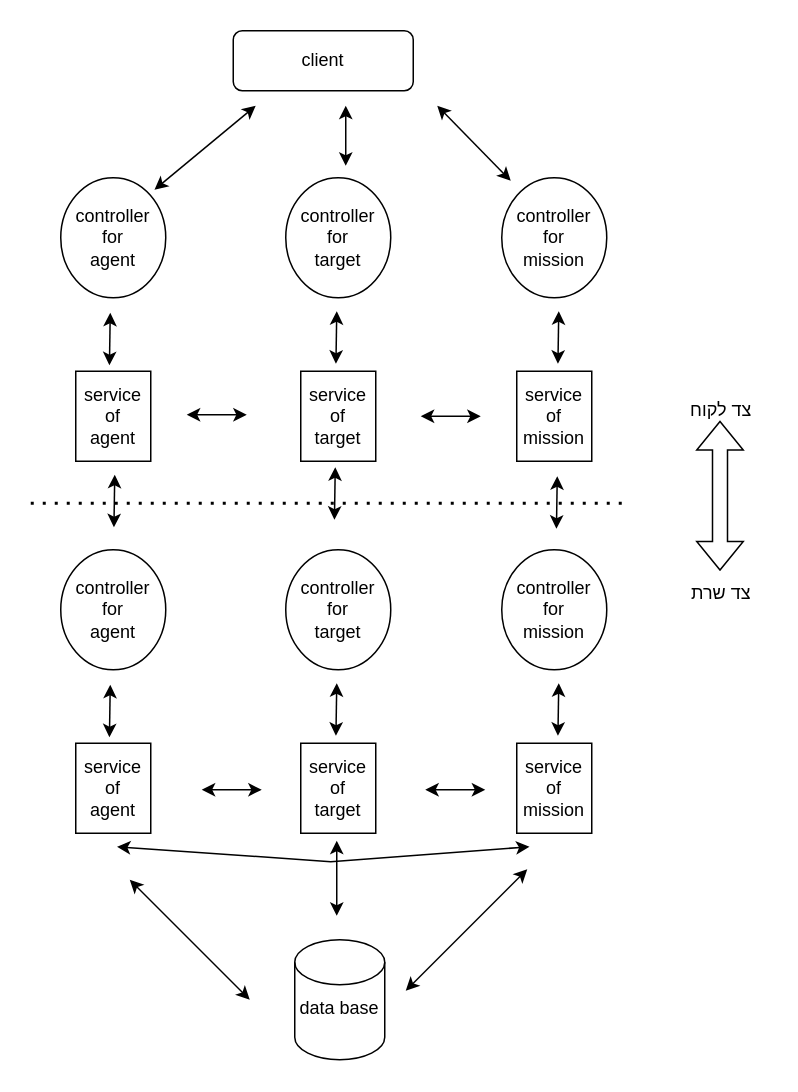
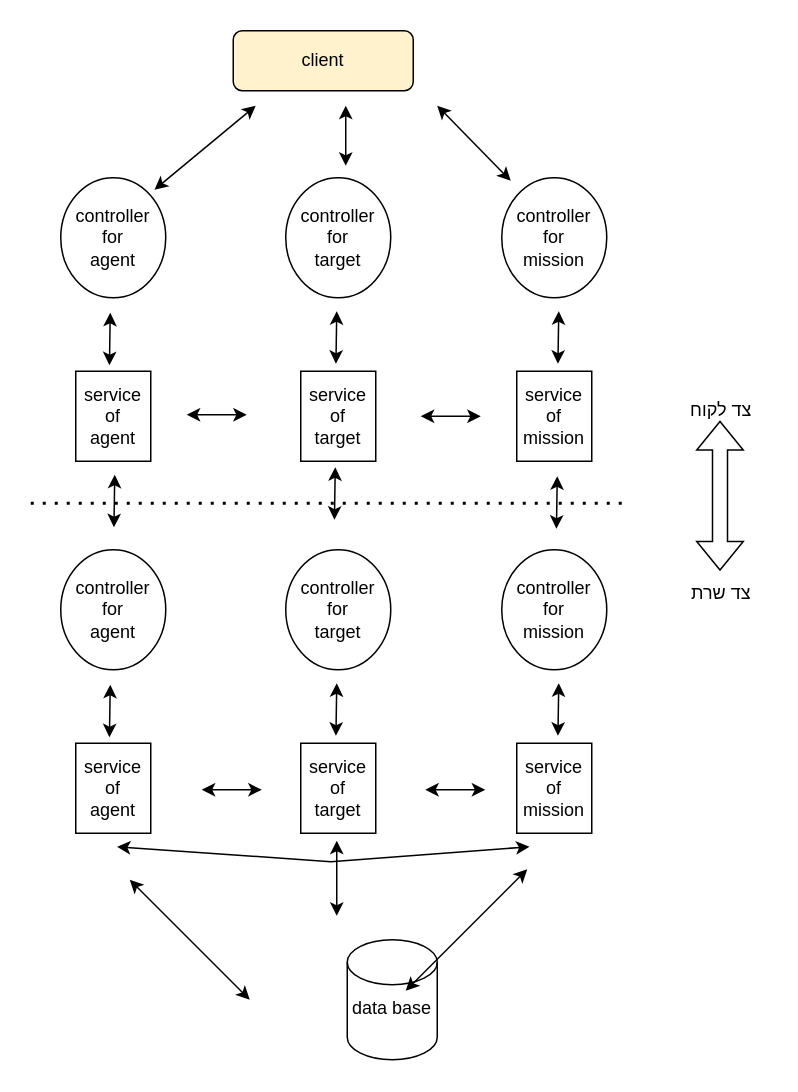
  <mxCell id="0" />
  <mxCell id="1" parent="0" />
- <mxCell id="2" value="client" style="rounded=1;whiteSpace=wrap;html=1;fontSize=12;glass=0;strokeWidth=1;shadow=0;" parent="1" vertex="1"><mxGeometry x="155" y="20" width="120" height="40" as="geometry" /></mxCell>
+ <mxCell id="2" value="client" style="rounded=1;whiteSpace=wrap;html=1;fontSize=12;glass=0;strokeWidth=1;shadow=0;fillColor=#fff2cc;" parent="1" vertex="1"><mxGeometry x="155" y="20" width="120" height="40" as="geometry" /></mxCell>
  <mxCell id="3" value="" style="shape=flexArrow;endArrow=classic;startArrow=classic;html=1;rounded=0;" edge="1" parent="1"><mxGeometry width="100" height="100" relative="1" as="geometry"><mxPoint x="479.5" y="380" as="sourcePoint" /><mxPoint x="479.5" y="280" as="targetPoint" /></mxGeometry></mxCell>
  <mxCell id="4" value="" style="endArrow=none;dashed=1;html=1;dashPattern=1 3;strokeWidth=2;rounded=0;" edge="1" parent="1"><mxGeometry width="50" height="50" relative="1" as="geometry"><mxPoint x="20" y="335" as="sourcePoint" /><mxPoint x="420" y="335" as="targetPoint" /></mxGeometry></mxCell>
  <mxCell id="5" value="&lt;div&gt;צד שרת&lt;/div&gt;" style="text;html=1;align=center;verticalAlign=middle;resizable=0;points=[];autosize=1;strokeColor=none;fillColor=none;" vertex="1" parent="1"><mxGeometry x="450" y="380" width="60" height="30" as="geometry" /></mxCell>
- <mxCell id="6" value="data base&lt;div&gt;&lt;br&gt;&lt;/div&gt;" style="shape=cylinder3;whiteSpace=wrap;html=1;boundedLbl=1;backgroundOutline=1;size=15;" vertex="1" parent="1"><mxGeometry x="196" y="626" width="60" height="80" as="geometry" /></mxCell>
+ <mxCell id="6" value="data base&lt;div&gt;&lt;br&gt;&lt;/div&gt;" style="shape=cylinder3;whiteSpace=wrap;html=1;boundedLbl=1;backgroundOutline=1;size=15;" vertex="1" parent="1"><mxGeometry x="231" y="626" width="60" height="80" as="geometry" /></mxCell>
  <mxCell id="7" value="צד לקוח&lt;div&gt;&lt;br&gt;&lt;/div&gt;" style="text;html=1;align=center;verticalAlign=middle;resizable=0;points=[];autosize=1;strokeColor=none;fillColor=none;" vertex="1" parent="1"><mxGeometry x="450" y="260" width="60" height="40" as="geometry" /></mxCell>
  <mxCell id="8" value="controller&lt;div&gt;for&lt;/div&gt;&lt;div&gt;agent&lt;/div&gt;" style="ellipse;whiteSpace=wrap;html=1;" vertex="1" parent="1"><mxGeometry x="40" y="366" width="70" height="80" as="geometry" /></mxCell>
  <mxCell id="9" value="controller&lt;div&gt;for&lt;/div&gt;&lt;div&gt;target&lt;/div&gt;" style="ellipse;whiteSpace=wrap;html=1;" vertex="1" parent="1"><mxGeometry x="190" y="366" width="70" height="80" as="geometry" /></mxCell>
  <mxCell id="10" value="controller&lt;div&gt;for&lt;/div&gt;&lt;div&gt;mission&lt;/div&gt;" style="ellipse;whiteSpace=wrap;html=1;" vertex="1" parent="1"><mxGeometry x="334" y="366" width="70" height="80" as="geometry" /></mxCell>
  <mxCell id="11" value="service&lt;div&gt;of&lt;/div&gt;&lt;div&gt;target&lt;/div&gt;" style="rounded=0;whiteSpace=wrap;html=1;" vertex="1" parent="1"><mxGeometry x="200" y="495" width="50" height="60" as="geometry" /></mxCell>
  <mxCell id="12" value="service&lt;div&gt;of&lt;/div&gt;&lt;div&gt;mission&lt;/div&gt;" style="rounded=0;whiteSpace=wrap;html=1;" vertex="1" parent="1"><mxGeometry x="344" y="495" width="50" height="60" as="geometry" /></mxCell>
  <mxCell id="13" value="service&lt;div&gt;of&lt;/div&gt;&lt;div&gt;agent&lt;/div&gt;" style="rounded=0;whiteSpace=wrap;html=1;" vertex="1" parent="1"><mxGeometry x="50" y="495" width="50" height="60" as="geometry" /></mxCell>
  <mxCell id="14" value="" style="endArrow=classic;startArrow=classic;html=1;rounded=0;" edge="1" parent="1"><mxGeometry width="50" height="50" relative="1" as="geometry"><mxPoint x="223.462" y="490" as="sourcePoint" /><mxPoint x="224" y="455" as="targetPoint" /></mxGeometry></mxCell>
  <mxCell id="15" value="" style="endArrow=classic;startArrow=classic;html=1;rounded=0;" edge="1" parent="1"><mxGeometry width="50" height="50" relative="1" as="geometry"><mxPoint x="371.462" y="490" as="sourcePoint" /><mxPoint x="372" y="455" as="targetPoint" /></mxGeometry></mxCell>
  <mxCell id="16" value="" style="endArrow=classic;startArrow=classic;html=1;rounded=0;" edge="1" parent="1"><mxGeometry width="50" height="50" relative="1" as="geometry"><mxPoint x="72.462" y="491" as="sourcePoint" /><mxPoint x="73" y="456" as="targetPoint" /></mxGeometry></mxCell>
  <mxCell id="17" value="controller&lt;div&gt;for&lt;/div&gt;&lt;div&gt;agent&lt;/div&gt;" style="ellipse;whiteSpace=wrap;html=1;" vertex="1" parent="1"><mxGeometry x="40" y="118" width="70" height="80" as="geometry" /></mxCell>
  <mxCell id="18" value="controller&lt;div&gt;for&lt;/div&gt;&lt;div&gt;target&lt;/div&gt;" style="ellipse;whiteSpace=wrap;html=1;" vertex="1" parent="1"><mxGeometry x="190" y="118" width="70" height="80" as="geometry" /></mxCell>
  <mxCell id="19" value="controller&lt;div&gt;for&lt;/div&gt;&lt;div&gt;mission&lt;/div&gt;" style="ellipse;whiteSpace=wrap;html=1;" vertex="1" parent="1"><mxGeometry x="334" y="118" width="70" height="80" as="geometry" /></mxCell>
  <mxCell id="20" value="service&lt;div&gt;of&lt;/div&gt;&lt;div&gt;target&lt;/div&gt;" style="rounded=0;whiteSpace=wrap;html=1;" vertex="1" parent="1"><mxGeometry x="200" y="247" width="50" height="60" as="geometry" /></mxCell>
  <mxCell id="21" value="service&lt;div&gt;of&lt;/div&gt;&lt;div&gt;mission&lt;/div&gt;" style="rounded=0;whiteSpace=wrap;html=1;" vertex="1" parent="1"><mxGeometry x="344" y="247" width="50" height="60" as="geometry" /></mxCell>
  <mxCell id="22" value="service&lt;div&gt;of&lt;/div&gt;&lt;div&gt;agent&lt;/div&gt;" style="rounded=0;whiteSpace=wrap;html=1;" vertex="1" parent="1"><mxGeometry x="50" y="247" width="50" height="60" as="geometry" /></mxCell>
  <mxCell id="23" value="" style="endArrow=classic;startArrow=classic;html=1;rounded=0;" edge="1" parent="1"><mxGeometry width="50" height="50" relative="1" as="geometry"><mxPoint x="223.462" y="242" as="sourcePoint" /><mxPoint x="224" y="207" as="targetPoint" /></mxGeometry></mxCell>
  <mxCell id="24" value="" style="endArrow=classic;startArrow=classic;html=1;rounded=0;" edge="1" parent="1"><mxGeometry width="50" height="50" relative="1" as="geometry"><mxPoint x="371.462" y="242" as="sourcePoint" /><mxPoint x="372" y="207" as="targetPoint" /></mxGeometry></mxCell>
  <mxCell id="25" value="" style="endArrow=classic;startArrow=classic;html=1;rounded=0;" edge="1" parent="1"><mxGeometry width="50" height="50" relative="1" as="geometry"><mxPoint x="72.462" y="243" as="sourcePoint" /><mxPoint x="73" y="208" as="targetPoint" /></mxGeometry></mxCell>
  <mxCell id="26" value="" style="endArrow=classic;startArrow=classic;html=1;rounded=0;" edge="1" parent="1"><mxGeometry width="50" height="50" relative="1" as="geometry"><mxPoint x="75.462" y="351" as="sourcePoint" /><mxPoint x="76" y="316" as="targetPoint" /></mxGeometry></mxCell>
  <mxCell id="27" value="" style="endArrow=classic;startArrow=classic;html=1;rounded=0;" edge="1" parent="1"><mxGeometry width="50" height="50" relative="1" as="geometry"><mxPoint x="222.462" y="346" as="sourcePoint" /><mxPoint x="223" y="311" as="targetPoint" /></mxGeometry></mxCell>
  <mxCell id="28" value="" style="endArrow=classic;startArrow=classic;html=1;rounded=0;" edge="1" parent="1"><mxGeometry width="50" height="50" relative="1" as="geometry"><mxPoint x="370.462" y="352" as="sourcePoint" /><mxPoint x="371" y="317" as="targetPoint" /></mxGeometry></mxCell>
  <mxCell id="29" value="" style="endArrow=classic;startArrow=classic;html=1;rounded=0;" edge="1" parent="1"><mxGeometry width="50" height="50" relative="1" as="geometry"><mxPoint x="280" y="277" as="sourcePoint" /><mxPoint x="320" y="277" as="targetPoint" /></mxGeometry></mxCell>
  <mxCell id="30" value="" style="endArrow=classic;startArrow=classic;html=1;rounded=0;" edge="1" parent="1"><mxGeometry width="50" height="50" relative="1" as="geometry"><mxPoint x="124" y="276" as="sourcePoint" /><mxPoint x="164" y="276" as="targetPoint" /></mxGeometry></mxCell>
  <mxCell id="31" value="" style="endArrow=classic;startArrow=classic;html=1;rounded=0;" edge="1" parent="1"><mxGeometry width="50" height="50" relative="1" as="geometry"><mxPoint x="77.5" y="564" as="sourcePoint" /><mxPoint x="352.5" y="564" as="targetPoint" /><Array as="points"><mxPoint x="220" y="574" /></Array></mxGeometry></mxCell>
  <mxCell id="32" value="" style="endArrow=classic;startArrow=classic;html=1;rounded=0;" edge="1" parent="1"><mxGeometry width="50" height="50" relative="1" as="geometry"><mxPoint x="134" y="526" as="sourcePoint" /><mxPoint x="174" y="526" as="targetPoint" /></mxGeometry></mxCell>
  <mxCell id="33" value="" style="endArrow=classic;startArrow=classic;html=1;rounded=0;" edge="1" parent="1"><mxGeometry width="50" height="50" relative="1" as="geometry"><mxPoint x="283" y="526" as="sourcePoint" /><mxPoint x="323" y="526" as="targetPoint" /></mxGeometry></mxCell>
  <mxCell id="34" value="" style="endArrow=classic;startArrow=classic;html=1;rounded=0;" edge="1" parent="1"><mxGeometry width="50" height="50" relative="1" as="geometry"><mxPoint x="270" y="660" as="sourcePoint" /><mxPoint x="351" y="579" as="targetPoint" /></mxGeometry></mxCell>
  <mxCell id="35" value="" style="endArrow=classic;startArrow=classic;html=1;rounded=0;" edge="1" parent="1"><mxGeometry width="50" height="50" relative="1" as="geometry"><mxPoint x="166" y="666" as="sourcePoint" /><mxPoint x="86" y="586" as="targetPoint" /></mxGeometry></mxCell>
  <mxCell id="36" value="" style="endArrow=classic;startArrow=classic;html=1;rounded=0;" edge="1" parent="1"><mxGeometry width="50" height="50" relative="1" as="geometry"><mxPoint x="224" y="610" as="sourcePoint" /><mxPoint x="224" y="560" as="targetPoint" /></mxGeometry></mxCell>
  <mxCell id="37" value="" style="endArrow=classic;startArrow=classic;html=1;rounded=0;" edge="1" parent="1"><mxGeometry width="50" height="50" relative="1" as="geometry"><mxPoint x="102.462" y="126" as="sourcePoint" /><mxPoint x="170" y="70" as="targetPoint" /></mxGeometry></mxCell>
  <mxCell id="38" value="" style="endArrow=classic;startArrow=classic;html=1;rounded=0;" edge="1" parent="1"><mxGeometry width="50" height="50" relative="1" as="geometry"><mxPoint x="230" y="110" as="sourcePoint" /><mxPoint x="230" y="70" as="targetPoint" /></mxGeometry></mxCell>
  <mxCell id="39" value="" style="endArrow=classic;startArrow=classic;html=1;rounded=0;" edge="1" parent="1"><mxGeometry width="50" height="50" relative="1" as="geometry"><mxPoint x="340" y="120" as="sourcePoint" /><mxPoint x="291" y="70" as="targetPoint" /></mxGeometry></mxCell>
